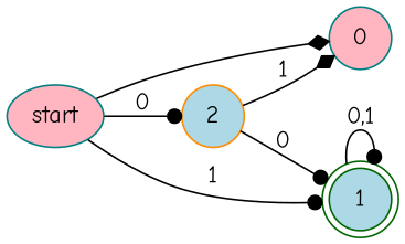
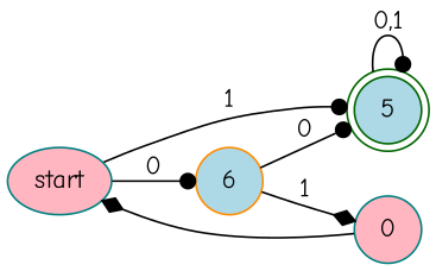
  digraph {
    fontname="Comic Neue"
    rankdir=LR
    node [color=teal fillcolor=lightpink fontname="Comic Neue" style=filled shape=circle]
    edge [arrowhead=dot fontname="Comic Neue"]
    start [shape=""]
    0
-   1 [color=darkgreen fillcolor=lightblue shape=doublecircle]
-   2 [color=darkorange fillcolor=lightblue]
-   start -> 0 [arrowhead=diamond]
+   1 [color=darkgreen fillcolor=lightblue shape=doublecircle label=5]
+   2 [color=darkorange fillcolor=lightblue label=6]
+   0 -> start [arrowhead=diamond]
    start -> 1 [label=1]
    start -> 2 [label=0]
    1 -> 1 [label="0,1"]
    2 -> 0 [arrowhead=diamond label=1]
    2 -> 1 [label=0]
  }
